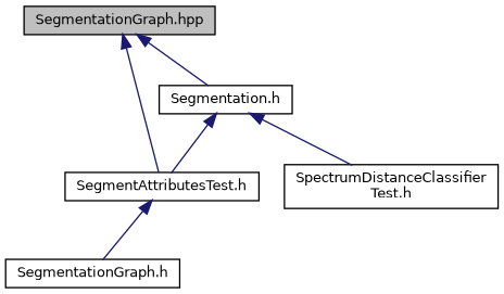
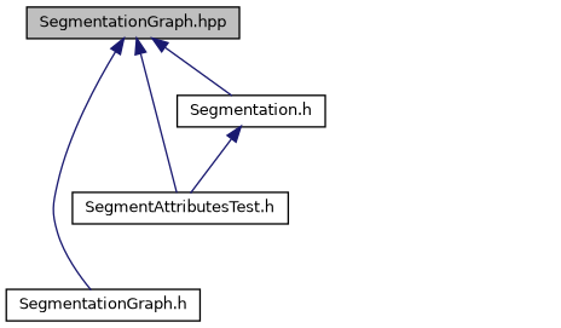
  digraph {
    node [color=black fillcolor=white fontname=Helvetica fontsize=10 shape=record style=filled]
    edge [color=midnightblue dir=back fontname=Helvetica fontsize=10 labelfontname=Helvetica labelfontsize=10 style=solid]
    n1 [fillcolor=grey75 fontcolor=black height=0.2 label="SegmentationGraph.hpp" width=0.4]
    n2 [height=0.2 label="SegmentationGraph.h" width=0.4]
    n3 [height=0.2 label="Segmentation.h" width=0.4]
    n4 [height=0.2 label="SegmentAttributesTest.h" width=0.4]
-   n5 [height=0.2 label="SpectrumDistanceClassifier\lTest.h" width=0.4]
-   n4 -> n2
+   n1 -> n2
    n1 -> n3
    n1 -> n4
    n3 -> n4
-   n3 -> n5
  }
